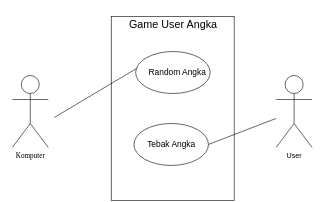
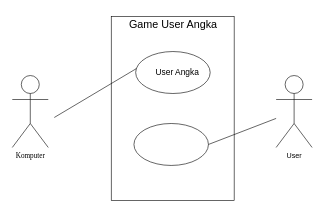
  <mxCell id="0" />
  <mxCell id="1" parent="0" />
  <mxCell id="2" value="" style="rounded=0;whiteSpace=wrap;html=1;rotation=-90;fontSize=15;verticalAlign=top;" vertex="1" parent="1"><mxGeometry x="133.75" y="77.5" width="307.5" height="205" as="geometry" /></mxCell>
  <mxCell id="3" value="User&lt;br&gt;" style="shape=umlActor;verticalLabelPosition=bottom;verticalAlign=top;html=1;outlineConnect=0;" vertex="1" parent="1"><mxGeometry x="460" y="125" width="60" height="120" as="geometry" /></mxCell>
  <mxCell id="4" value="" style="ellipse;whiteSpace=wrap;html=1;" vertex="1" parent="1"><mxGeometry x="225.75" y="85" width="124.25" height="70" as="geometry" /></mxCell>
  <mxCell id="5" value="&lt;font style=&quot;font-size: 18px;&quot;&gt;Game User Angka&lt;/font&gt;" style="text;html=1;align=center;verticalAlign=middle;resizable=0;points=[];autosize=1;strokeColor=none;fillColor=none;" vertex="1" parent="1"><mxGeometry x="197.88" y="20" width="180" height="40" as="geometry" /></mxCell>
- <mxCell id="6" value="&lt;font style=&quot;font-size: 14px;&quot;&gt;Random Angka&lt;/font&gt;" style="text;html=1;align=center;verticalAlign=middle;resizable=0;points=[];autosize=1;strokeColor=none;fillColor=none;" vertex="1" parent="1"><mxGeometry x="235" y="105" width="120" height="30" as="geometry" /></mxCell>
+ <mxCell id="6" value="&lt;font style=&quot;font-size: 14px;&quot;&gt;User Angka&lt;/font&gt;" style="text;html=1;align=center;verticalAlign=middle;resizable=0;points=[];autosize=1;strokeColor=none;fillColor=none;" vertex="1" parent="1"><mxGeometry x="235" y="105" width="120" height="30" as="geometry" /></mxCell>
  <mxCell id="7" value="" style="ellipse;whiteSpace=wrap;html=1;" vertex="1" parent="1"><mxGeometry x="222.88" y="205" width="124.25" height="70" as="geometry" /></mxCell>
- <mxCell id="8" value="&lt;font style=&quot;font-size: 14px;&quot;&gt;Tebak Angka&lt;/font&gt;" style="text;html=1;align=center;verticalAlign=middle;resizable=0;points=[];autosize=1;strokeColor=none;fillColor=none;" vertex="1" parent="1"><mxGeometry x="235" y="225" width="100" height="30" as="geometry" /></mxCell>
  <mxCell id="9" value="Komputer" style="shape=umlActor;verticalLabelPosition=bottom;verticalAlign=top;html=1;outlineConnect=0;fontFamily=Verdana;" vertex="1" parent="1"><mxGeometry x="20" y="125" width="60" height="120" as="geometry" /></mxCell>
  <mxCell id="10" value="" style="endArrow=none;html=1;rounded=0;entryX=0.012;entryY=0.404;entryDx=0;entryDy=0;entryPerimeter=0;" edge="1" parent="1" target="4"><mxGeometry width="50" height="50" relative="1" as="geometry"><mxPoint x="90" y="195" as="sourcePoint" /><mxPoint x="220" y="115" as="targetPoint" /></mxGeometry></mxCell>
  <mxCell id="11" value="" style="endArrow=none;html=1;rounded=0;exitX=1;exitY=0.5;exitDx=0;exitDy=0;" edge="1" parent="1" source="7" target="3"><mxGeometry width="50" height="50" relative="1" as="geometry"><mxPoint x="410" y="225" as="sourcePoint" /><mxPoint x="460" y="175" as="targetPoint" /></mxGeometry></mxCell>
